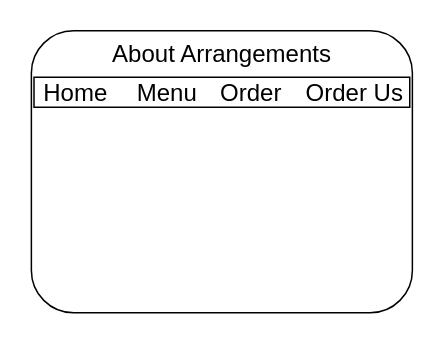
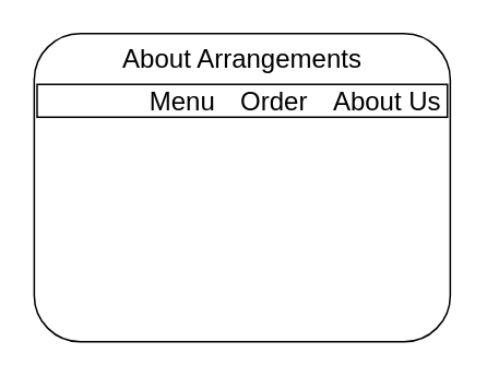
  <mxCell id="0" />
  <mxCell id="1" parent="0" />
  <mxCell id="2" value="" style="rounded=1;whiteSpace=wrap;html=1;" vertex="1" parent="1"><mxGeometry x="20.25" y="20" width="254" height="188" as="geometry" /></mxCell>
  <mxCell id="3" value="" style="rounded=0;whiteSpace=wrap;html=1;" vertex="1" parent="1"><mxGeometry x="22" y="51" width="250.5" height="20" as="geometry" /></mxCell>
  <mxCell id="4" value="About Arrangements" style="text;strokeColor=none;fillColor=none;html=1;align=center;verticalAlign=middle;whiteSpace=wrap;rounded=0;fontSize=16;" vertex="1" parent="1"><mxGeometry x="27" y="20" width="241" height="30" as="geometry" /></mxCell>
- <mxCell id="5" value="Home" style="text;strokeColor=none;fillColor=none;html=1;align=center;verticalAlign=middle;whiteSpace=wrap;rounded=0;fontSize=16;" vertex="1" parent="1"><mxGeometry x="22" y="52" width="56" height="18" as="geometry" /></mxCell>
  <mxCell id="6" value="Menu" style="text;strokeColor=none;fillColor=none;html=1;align=center;verticalAlign=middle;whiteSpace=wrap;rounded=0;fontSize=16;" vertex="1" parent="1"><mxGeometry x="81" y="46" width="60" height="30" as="geometry" /></mxCell>
  <mxCell id="7" value="Order" style="text;strokeColor=none;fillColor=none;html=1;align=center;verticalAlign=middle;whiteSpace=wrap;rounded=0;fontSize=16;" vertex="1" parent="1"><mxGeometry x="137" y="46" width="60" height="30" as="geometry" /></mxCell>
- <mxCell id="8" value="Order Us" style="text;strokeColor=none;fillColor=none;html=1;align=center;verticalAlign=middle;whiteSpace=wrap;rounded=0;fontSize=16;" vertex="1" parent="1"><mxGeometry x="196.75" y="46" width="77.5" height="30" as="geometry" /></mxCell>
+ <mxCell id="8" value="About Us" style="text;strokeColor=none;fillColor=none;html=1;align=center;verticalAlign=middle;whiteSpace=wrap;rounded=0;fontSize=16;" vertex="1" parent="1"><mxGeometry x="196.75" y="46" width="77.5" height="30" as="geometry" /></mxCell>
